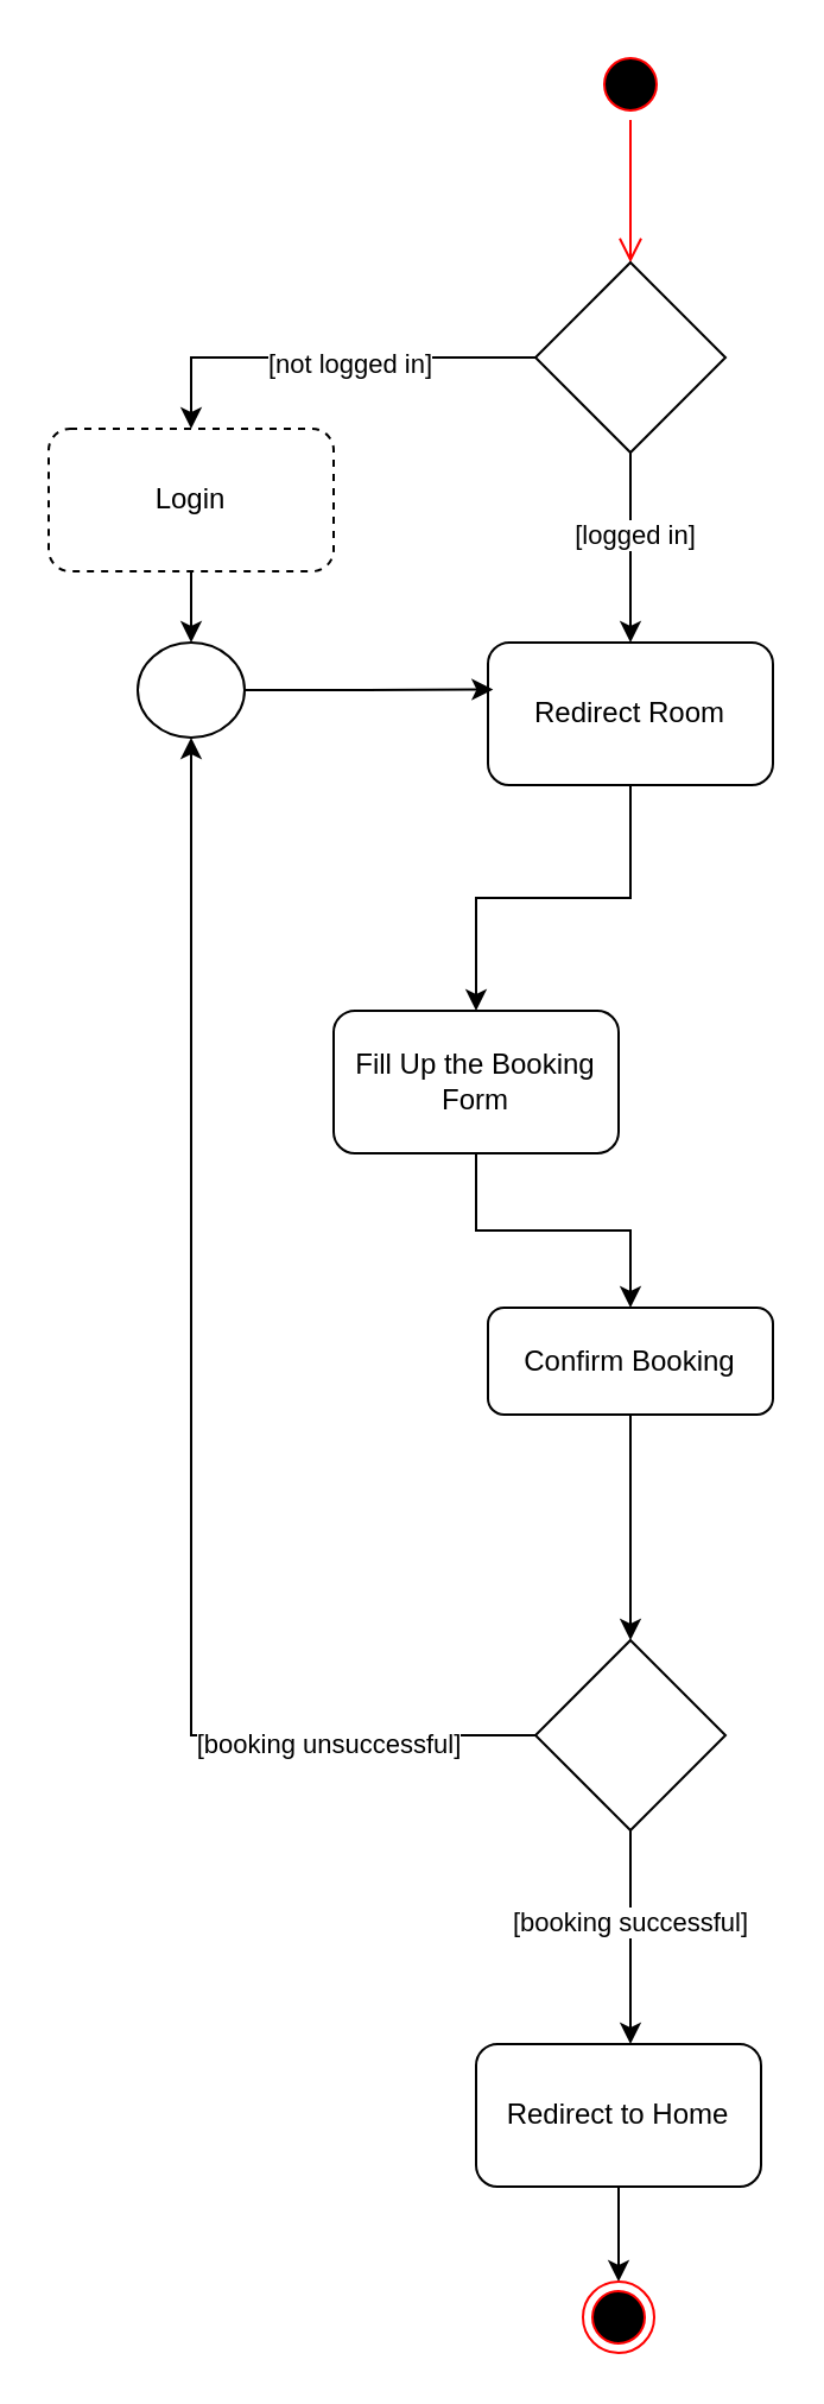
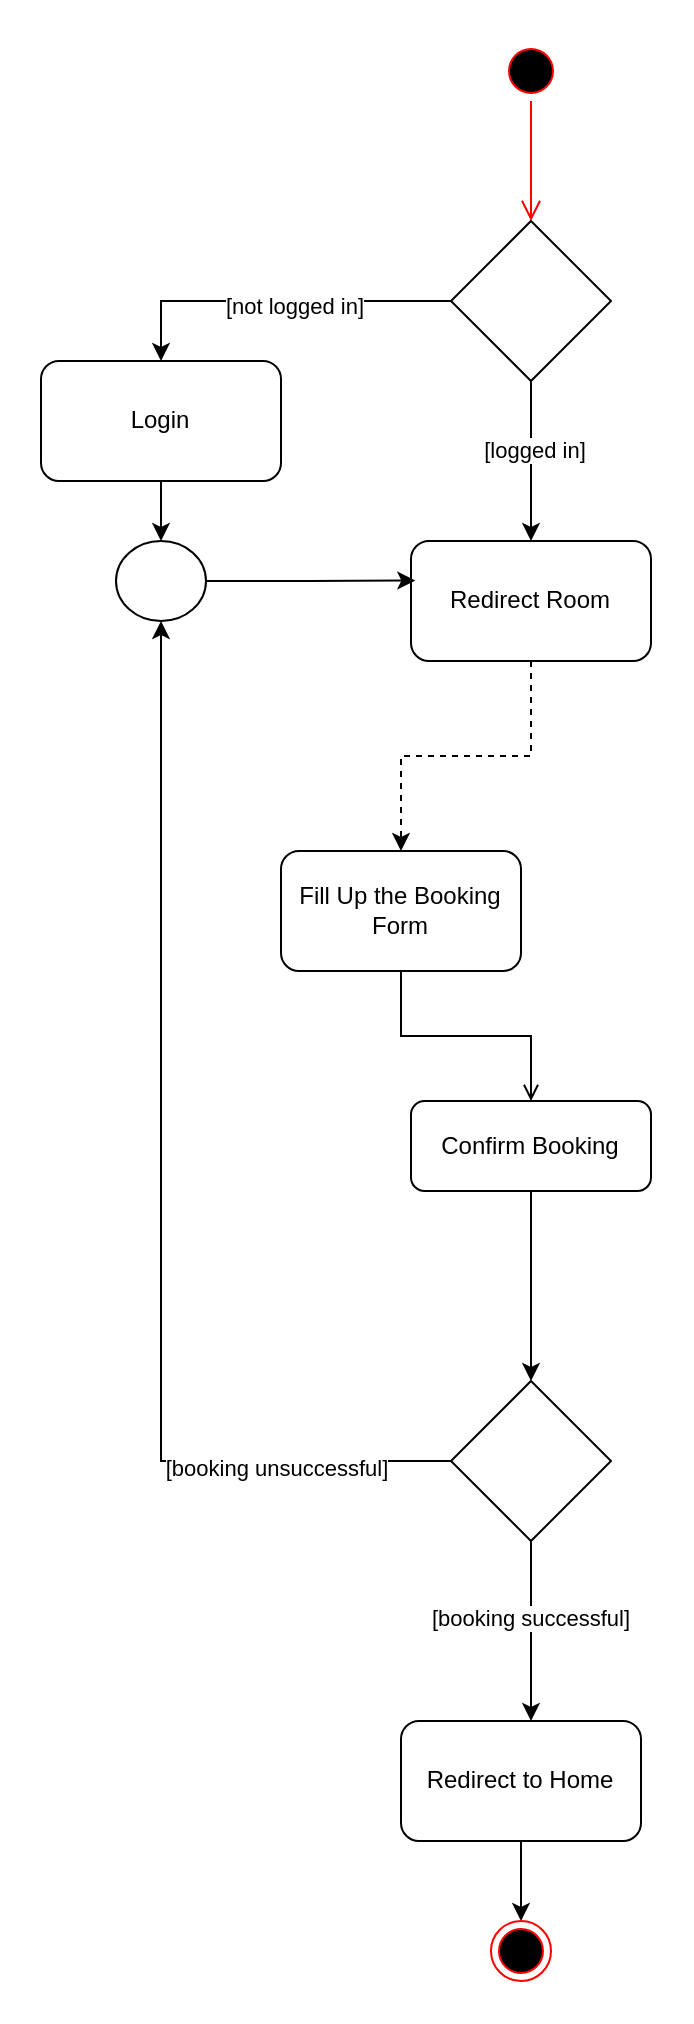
  <mxCell id="0" />
  <mxCell id="1" parent="0" />
  <mxCell id="2" value="" style="ellipse;html=1;shape=startState;fillColor=#000000;strokeColor=#ff0000;" vertex="1" parent="1"><mxGeometry x="250" y="20" width="30" height="30" as="geometry" /></mxCell>
  <mxCell id="3" value="" style="edgeStyle=orthogonalEdgeStyle;html=1;verticalAlign=bottom;endArrow=open;endSize=8;strokeColor=#ff0000;rounded=0;" edge="1" source="2" parent="1"><mxGeometry relative="1" as="geometry"><mxPoint x="265" y="110" as="targetPoint" /></mxGeometry></mxCell>
  <mxCell id="4" value="" style="edgeStyle=orthogonalEdgeStyle;rounded=0;orthogonalLoop=1;jettySize=auto;html=1;" edge="1" parent="1" source="6" target="23"><mxGeometry relative="1" as="geometry"><Array as="points"><mxPoint x="80" y="150" /></Array></mxGeometry></mxCell>
  <mxCell id="5" value="[not logged in]" style="edgeLabel;html=1;align=center;verticalAlign=middle;resizable=0;points=[];" vertex="1" connectable="0" parent="4"><mxGeometry x="-0.096" y="2" relative="1" as="geometry"><mxPoint as="offset" /></mxGeometry></mxCell>
  <mxCell id="6" value="" style="rhombus;whiteSpace=wrap;html=1;" vertex="1" parent="1"><mxGeometry x="225" y="110" width="80" height="80" as="geometry" /></mxCell>
  <mxCell id="7" value="" style="endArrow=classic;html=1;rounded=0;exitX=0.5;exitY=1;exitDx=0;exitDy=0;" edge="1" parent="1" source="6"><mxGeometry width="50" height="50" relative="1" as="geometry"><mxPoint x="300" y="250" as="sourcePoint" /><mxPoint x="265" y="270" as="targetPoint" /></mxGeometry></mxCell>
  <mxCell id="8" value="[logged in]" style="edgeLabel;html=1;align=center;verticalAlign=middle;resizable=0;points=[];" vertex="1" connectable="0" parent="7"><mxGeometry x="-0.14" y="1" relative="1" as="geometry"><mxPoint as="offset" /></mxGeometry></mxCell>
- <mxCell id="9" value="" style="edgeStyle=orthogonalEdgeStyle;rounded=0;orthogonalLoop=1;jettySize=auto;html=1;" edge="1" parent="1" source="10" target="12"><mxGeometry relative="1" as="geometry" /></mxCell>
+ <mxCell id="9" value="" style="edgeStyle=orthogonalEdgeStyle;rounded=0;orthogonalLoop=1;jettySize=auto;html=1;dashed=1;" edge="1" parent="1" source="10" target="12"><mxGeometry relative="1" as="geometry" /></mxCell>
  <mxCell id="10" value="Redirect Room" style="rounded=1;whiteSpace=wrap;html=1;" vertex="1" parent="1"><mxGeometry x="205" y="270" width="120" height="60" as="geometry" /></mxCell>
- <mxCell id="11" value="" style="edgeStyle=orthogonalEdgeStyle;rounded=0;orthogonalLoop=1;jettySize=auto;html=1;" edge="1" parent="1" source="12" target="14"><mxGeometry relative="1" as="geometry" /></mxCell>
+ <mxCell id="11" value="" style="edgeStyle=orthogonalEdgeStyle;rounded=0;orthogonalLoop=1;jettySize=auto;html=1;endArrow=open;" edge="1" parent="1" source="12" target="14"><mxGeometry relative="1" as="geometry" /></mxCell>
  <mxCell id="12" value="Fill Up the Booking Form" style="whiteSpace=wrap;html=1;rounded=1;" vertex="1" parent="1"><mxGeometry x="140" y="425" width="120" height="60" as="geometry" /></mxCell>
  <mxCell id="13" style="edgeStyle=orthogonalEdgeStyle;rounded=0;orthogonalLoop=1;jettySize=auto;html=1;entryX=0.5;entryY=0;entryDx=0;entryDy=0;" edge="1" parent="1" source="14" target="19"><mxGeometry relative="1" as="geometry" /></mxCell>
  <mxCell id="14" value="Confirm Booking" style="whiteSpace=wrap;html=1;rounded=1;" vertex="1" parent="1"><mxGeometry x="205" y="550" width="120" height="45" as="geometry" /></mxCell>
  <mxCell id="15" value="" style="edgeStyle=orthogonalEdgeStyle;rounded=0;orthogonalLoop=1;jettySize=auto;html=1;" edge="1" parent="1" source="19"><mxGeometry relative="1" as="geometry"><mxPoint x="265" y="860" as="targetPoint" /></mxGeometry></mxCell>
  <mxCell id="16" value="[booking successful]" style="edgeLabel;html=1;align=center;verticalAlign=middle;resizable=0;points=[];" vertex="1" connectable="0" parent="15"><mxGeometry x="-0.171" y="-1" relative="1" as="geometry"><mxPoint as="offset" /></mxGeometry></mxCell>
  <mxCell id="17" style="edgeStyle=orthogonalEdgeStyle;rounded=0;orthogonalLoop=1;jettySize=auto;html=1;entryX=0.5;entryY=1;entryDx=0;entryDy=0;" edge="1" parent="1" source="19" target="24"><mxGeometry relative="1" as="geometry" /></mxCell>
  <mxCell id="18" value="[booking unsuccessful]" style="edgeLabel;html=1;align=center;verticalAlign=middle;resizable=0;points=[];" vertex="1" connectable="0" parent="17"><mxGeometry x="-0.69" y="3" relative="1" as="geometry"><mxPoint as="offset" /></mxGeometry></mxCell>
  <mxCell id="19" value="" style="rhombus;whiteSpace=wrap;html=1;" vertex="1" parent="1"><mxGeometry x="225" y="690" width="80" height="80" as="geometry" /></mxCell>
  <mxCell id="20" style="edgeStyle=orthogonalEdgeStyle;rounded=0;orthogonalLoop=1;jettySize=auto;html=1;" edge="1" parent="1" source="21"><mxGeometry relative="1" as="geometry"><mxPoint x="260" y="960" as="targetPoint" /></mxGeometry></mxCell>
  <mxCell id="21" value="Redirect to Home" style="rounded=1;whiteSpace=wrap;html=1;" vertex="1" parent="1"><mxGeometry x="200" y="860" width="120" height="60" as="geometry" /></mxCell>
  <mxCell id="22" value="" style="edgeStyle=orthogonalEdgeStyle;rounded=0;orthogonalLoop=1;jettySize=auto;html=1;" edge="1" parent="1" source="23" target="24"><mxGeometry relative="1" as="geometry" /></mxCell>
- <mxCell id="23" value="Login" style="rounded=1;whiteSpace=wrap;html=1;dashed=1;" vertex="1" parent="1"><mxGeometry x="20" y="180" width="120" height="60" as="geometry" /></mxCell>
+ <mxCell id="23" value="Login" style="rounded=1;whiteSpace=wrap;html=1;" vertex="1" parent="1"><mxGeometry x="20" y="180" width="120" height="60" as="geometry" /></mxCell>
  <mxCell id="24" value="" style="ellipse;whiteSpace=wrap;html=1;rounded=1;" vertex="1" parent="1"><mxGeometry x="57.5" y="270" width="45" height="40" as="geometry" /></mxCell>
  <mxCell id="25" style="edgeStyle=orthogonalEdgeStyle;rounded=0;orthogonalLoop=1;jettySize=auto;html=1;entryX=0.018;entryY=0.329;entryDx=0;entryDy=0;entryPerimeter=0;" edge="1" parent="1" source="24" target="10"><mxGeometry relative="1" as="geometry"><mxPoint x="200" y="290" as="targetPoint" /></mxGeometry></mxCell>
  <mxCell id="26" value="" style="ellipse;html=1;shape=endState;fillColor=#000000;strokeColor=#ff0000;" vertex="1" parent="1"><mxGeometry x="245" y="960" width="30" height="30" as="geometry" /></mxCell>
